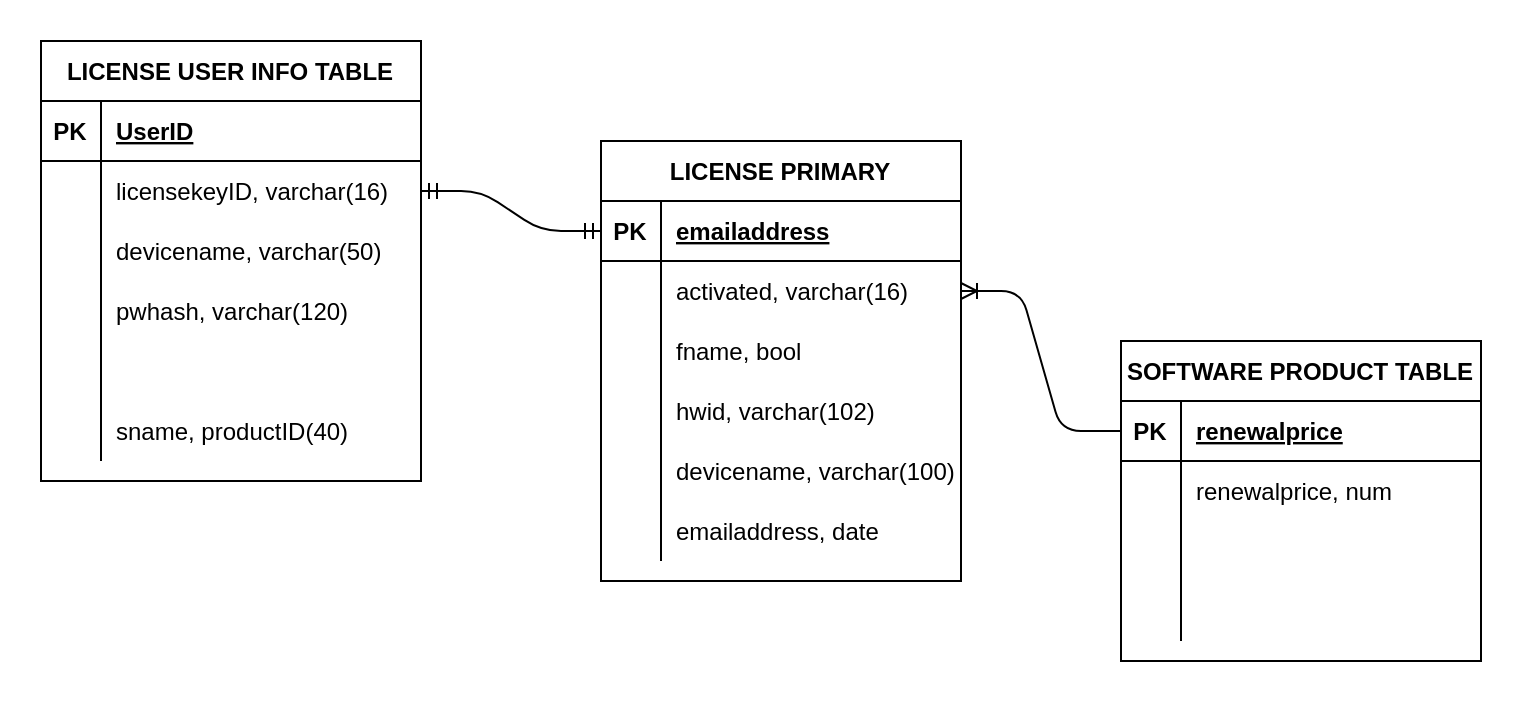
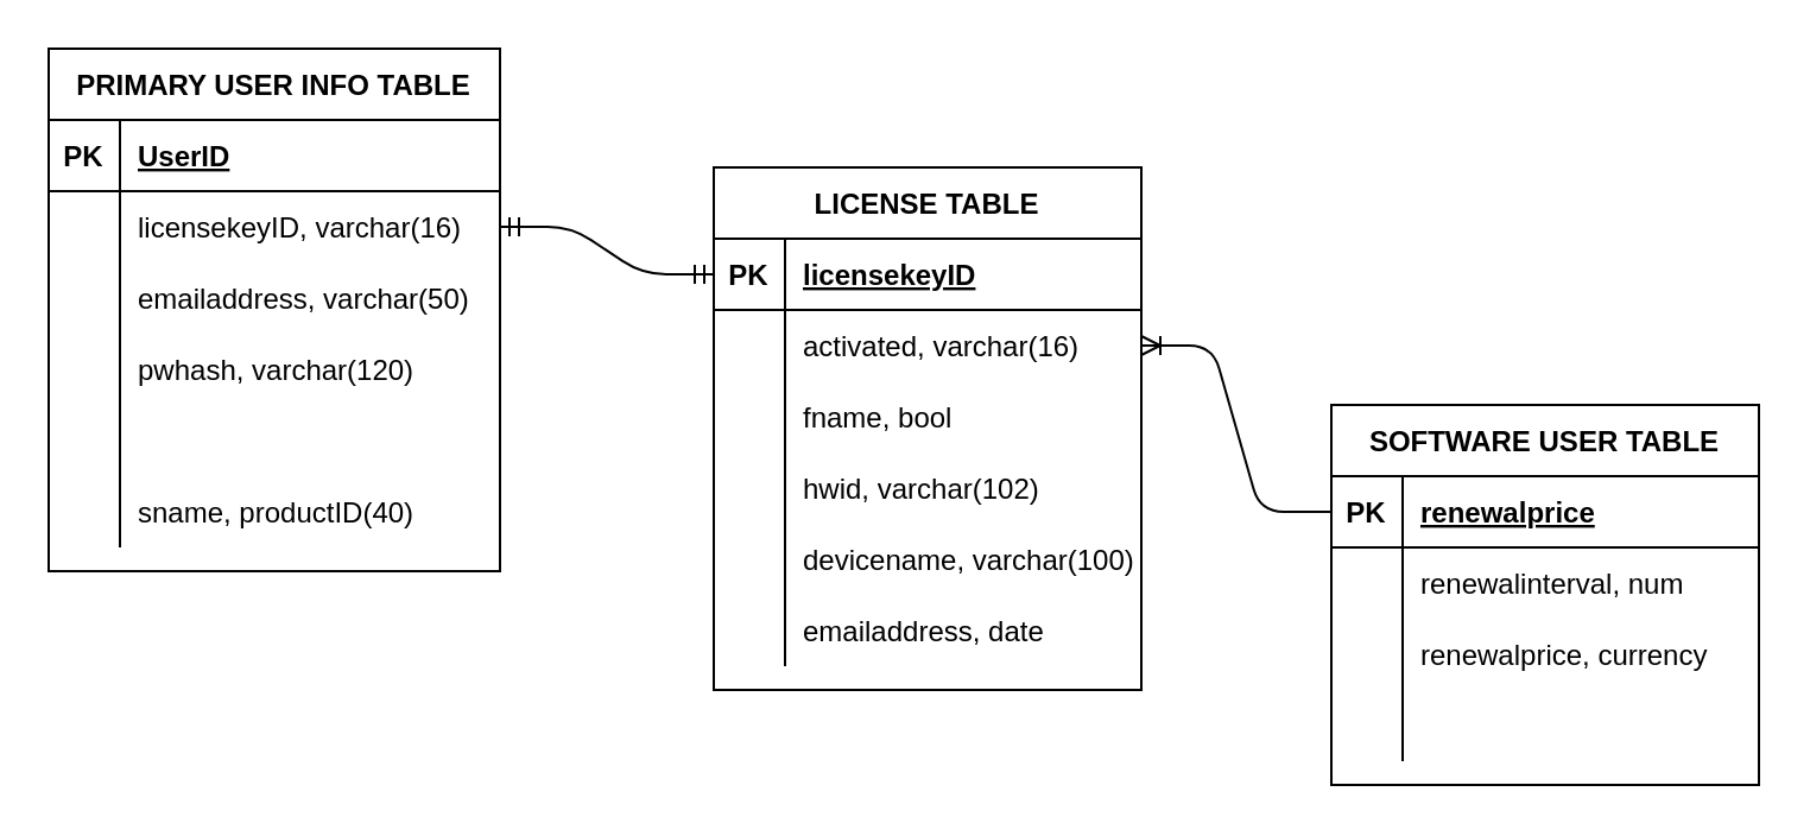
  <mxCell id="0" />
  <mxCell id="1" parent="0" />
- <mxCell id="2" value="LICENSE USER INFO TABLE" style="shape=table;startSize=30;container=1;collapsible=1;childLayout=tableLayout;fixedRows=1;rowLines=0;fontStyle=1;align=center;resizeLast=1;" parent="1" vertex="1"><mxGeometry x="20" y="20" width="190" height="220" as="geometry" /></mxCell>
+ <mxCell id="2" value="PRIMARY USER INFO TABLE" style="shape=table;startSize=30;container=1;collapsible=1;childLayout=tableLayout;fixedRows=1;rowLines=0;fontStyle=1;align=center;resizeLast=1;" parent="1" vertex="1"><mxGeometry x="20" y="20" width="190" height="220" as="geometry" /></mxCell>
  <mxCell id="3" value="" style="shape=partialRectangle;collapsible=0;dropTarget=0;pointerEvents=0;fillColor=none;top=0;left=0;bottom=1;right=0;points=[[0,0.5],[1,0.5]];portConstraint=eastwest;" parent="2" vertex="1"><mxGeometry y="30" width="190" height="30" as="geometry" /></mxCell>
  <mxCell id="4" value="PK" style="shape=partialRectangle;connectable=0;fillColor=none;top=0;left=0;bottom=0;right=0;fontStyle=1;overflow=hidden;" parent="3" vertex="1"><mxGeometry width="30" height="30" as="geometry" /></mxCell>
  <mxCell id="5" value="UserID" style="shape=partialRectangle;connectable=0;fillColor=none;top=0;left=0;bottom=0;right=0;align=left;spacingLeft=6;fontStyle=5;overflow=hidden;" parent="3" vertex="1"><mxGeometry x="30" width="160" height="30" as="geometry" /></mxCell>
  <mxCell id="6" value="" style="shape=partialRectangle;collapsible=0;dropTarget=0;pointerEvents=0;fillColor=none;top=0;left=0;bottom=0;right=0;points=[[0,0.5],[1,0.5]];portConstraint=eastwest;" parent="2" vertex="1"><mxGeometry y="60" width="190" height="30" as="geometry" /></mxCell>
  <mxCell id="7" value="" style="shape=partialRectangle;connectable=0;fillColor=none;top=0;left=0;bottom=0;right=0;editable=1;overflow=hidden;" parent="6" vertex="1"><mxGeometry width="30" height="30" as="geometry" /></mxCell>
  <mxCell id="8" value="licensekeyID, varchar(16)" style="shape=partialRectangle;connectable=0;fillColor=none;top=0;left=0;bottom=0;right=0;align=left;spacingLeft=6;overflow=hidden;" parent="6" vertex="1"><mxGeometry x="30" width="160" height="30" as="geometry" /></mxCell>
  <mxCell id="9" value="" style="shape=partialRectangle;collapsible=0;dropTarget=0;pointerEvents=0;fillColor=none;top=0;left=0;bottom=0;right=0;points=[[0,0.5],[1,0.5]];portConstraint=eastwest;" parent="2" vertex="1"><mxGeometry y="90" width="190" height="30" as="geometry" /></mxCell>
  <mxCell id="10" value="" style="shape=partialRectangle;connectable=0;fillColor=none;top=0;left=0;bottom=0;right=0;editable=1;overflow=hidden;" parent="9" vertex="1"><mxGeometry width="30" height="30" as="geometry" /></mxCell>
- <mxCell id="11" value="devicename, varchar(50)" style="shape=partialRectangle;connectable=0;fillColor=none;top=0;left=0;bottom=0;right=0;align=left;spacingLeft=6;overflow=hidden;" parent="9" vertex="1"><mxGeometry x="30" width="160" height="30" as="geometry" /></mxCell>
+ <mxCell id="11" value="emailaddress, varchar(50)" style="shape=partialRectangle;connectable=0;fillColor=none;top=0;left=0;bottom=0;right=0;align=left;spacingLeft=6;overflow=hidden;" parent="9" vertex="1"><mxGeometry x="30" width="160" height="30" as="geometry" /></mxCell>
  <mxCell id="12" value="" style="shape=partialRectangle;collapsible=0;dropTarget=0;pointerEvents=0;fillColor=none;top=0;left=0;bottom=0;right=0;points=[[0,0.5],[1,0.5]];portConstraint=eastwest;" parent="2" vertex="1"><mxGeometry y="120" width="190" height="30" as="geometry" /></mxCell>
  <mxCell id="13" value="" style="shape=partialRectangle;connectable=0;fillColor=none;top=0;left=0;bottom=0;right=0;editable=1;overflow=hidden;" parent="12" vertex="1"><mxGeometry width="30" height="30" as="geometry" /></mxCell>
  <mxCell id="14" value="pwhash, varchar(120)" style="shape=partialRectangle;connectable=0;fillColor=none;top=0;left=0;bottom=0;right=0;align=left;spacingLeft=6;overflow=hidden;" parent="12" vertex="1"><mxGeometry x="30" width="160" height="30" as="geometry" /></mxCell>
  <mxCell id="15" value="" style="shape=partialRectangle;collapsible=0;dropTarget=0;pointerEvents=0;fillColor=none;top=0;left=0;bottom=0;right=0;points=[[0,0.5],[1,0.5]];portConstraint=eastwest;" parent="2" vertex="1"><mxGeometry y="150" width="190" height="30" as="geometry" /></mxCell>
  <mxCell id="16" value="" style="shape=partialRectangle;connectable=0;fillColor=none;top=0;left=0;bottom=0;right=0;editable=1;overflow=hidden;" parent="15" vertex="1"><mxGeometry width="30" height="30" as="geometry" /></mxCell>
  <mxCell id="17" value="" style="shape=partialRectangle;collapsible=0;dropTarget=0;pointerEvents=0;fillColor=none;top=0;left=0;bottom=0;right=0;points=[[0,0.5],[1,0.5]];portConstraint=eastwest;" parent="2" vertex="1"><mxGeometry y="180" width="190" height="30" as="geometry" /></mxCell>
  <mxCell id="18" value="" style="shape=partialRectangle;connectable=0;fillColor=none;top=0;left=0;bottom=0;right=0;editable=1;overflow=hidden;" parent="17" vertex="1"><mxGeometry width="30" height="30" as="geometry" /></mxCell>
  <mxCell id="19" value="sname, productID(40)" style="shape=partialRectangle;connectable=0;fillColor=none;top=0;left=0;bottom=0;right=0;align=left;spacingLeft=6;overflow=hidden;" parent="17" vertex="1"><mxGeometry x="30" width="160" height="30" as="geometry" /></mxCell>
- <mxCell id="20" value="LICENSE PRIMARY" style="shape=table;startSize=30;container=1;collapsible=1;childLayout=tableLayout;fixedRows=1;rowLines=0;fontStyle=1;align=center;resizeLast=1;" parent="1" vertex="1"><mxGeometry x="300" y="70" width="180" height="220" as="geometry" /></mxCell>
+ <mxCell id="20" value="LICENSE TABLE" style="shape=table;startSize=30;container=1;collapsible=1;childLayout=tableLayout;fixedRows=1;rowLines=0;fontStyle=1;align=center;resizeLast=1;" parent="1" vertex="1"><mxGeometry x="300" y="70" width="180" height="220" as="geometry" /></mxCell>
  <mxCell id="21" value="" style="shape=partialRectangle;collapsible=0;dropTarget=0;pointerEvents=0;fillColor=none;top=0;left=0;bottom=1;right=0;points=[[0,0.5],[1,0.5]];portConstraint=eastwest;" parent="20" vertex="1"><mxGeometry y="30" width="180" height="30" as="geometry" /></mxCell>
  <mxCell id="22" value="PK" style="shape=partialRectangle;connectable=0;fillColor=none;top=0;left=0;bottom=0;right=0;fontStyle=1;overflow=hidden;" parent="21" vertex="1"><mxGeometry width="30" height="30" as="geometry" /></mxCell>
- <mxCell id="23" value="emailaddress" style="shape=partialRectangle;connectable=0;fillColor=none;top=0;left=0;bottom=0;right=0;align=left;spacingLeft=6;fontStyle=5;overflow=hidden;" parent="21" vertex="1"><mxGeometry x="30" width="150" height="30" as="geometry" /></mxCell>
+ <mxCell id="23" value="licensekeyID" style="shape=partialRectangle;connectable=0;fillColor=none;top=0;left=0;bottom=0;right=0;align=left;spacingLeft=6;fontStyle=5;overflow=hidden;" parent="21" vertex="1"><mxGeometry x="30" width="150" height="30" as="geometry" /></mxCell>
  <mxCell id="24" value="" style="shape=partialRectangle;collapsible=0;dropTarget=0;pointerEvents=0;fillColor=none;top=0;left=0;bottom=0;right=0;points=[[0,0.5],[1,0.5]];portConstraint=eastwest;" parent="20" vertex="1"><mxGeometry y="60" width="180" height="30" as="geometry" /></mxCell>
  <mxCell id="25" value="" style="shape=partialRectangle;connectable=0;fillColor=none;top=0;left=0;bottom=0;right=0;editable=1;overflow=hidden;" parent="24" vertex="1"><mxGeometry width="30" height="30" as="geometry" /></mxCell>
  <mxCell id="26" value="activated, varchar(16)" style="shape=partialRectangle;connectable=0;fillColor=none;top=0;left=0;bottom=0;right=0;align=left;spacingLeft=6;overflow=hidden;" parent="24" vertex="1"><mxGeometry x="30" width="150" height="30" as="geometry" /></mxCell>
  <mxCell id="27" value="" style="shape=partialRectangle;collapsible=0;dropTarget=0;pointerEvents=0;fillColor=none;top=0;left=0;bottom=0;right=0;points=[[0,0.5],[1,0.5]];portConstraint=eastwest;" parent="20" vertex="1"><mxGeometry y="90" width="180" height="30" as="geometry" /></mxCell>
  <mxCell id="28" value="" style="shape=partialRectangle;connectable=0;fillColor=none;top=0;left=0;bottom=0;right=0;editable=1;overflow=hidden;" parent="27" vertex="1"><mxGeometry width="30" height="30" as="geometry" /></mxCell>
  <mxCell id="29" value="fname, bool" style="shape=partialRectangle;connectable=0;fillColor=none;top=0;left=0;bottom=0;right=0;align=left;spacingLeft=6;overflow=hidden;fontStyle=0" parent="27" vertex="1"><mxGeometry x="30" width="150" height="30" as="geometry" /></mxCell>
  <mxCell id="30" value="" style="shape=partialRectangle;collapsible=0;dropTarget=0;pointerEvents=0;fillColor=none;top=0;left=0;bottom=0;right=0;points=[[0,0.5],[1,0.5]];portConstraint=eastwest;" parent="20" vertex="1"><mxGeometry y="120" width="180" height="30" as="geometry" /></mxCell>
  <mxCell id="31" value="" style="shape=partialRectangle;connectable=0;fillColor=none;top=0;left=0;bottom=0;right=0;editable=1;overflow=hidden;" parent="30" vertex="1"><mxGeometry width="30" height="30" as="geometry" /></mxCell>
  <mxCell id="32" value="hwid, varchar(102)" style="shape=partialRectangle;connectable=0;fillColor=none;top=0;left=0;bottom=0;right=0;align=left;spacingLeft=6;overflow=hidden;" parent="30" vertex="1"><mxGeometry x="30" width="150" height="30" as="geometry" /></mxCell>
  <mxCell id="33" value="" style="shape=partialRectangle;collapsible=0;dropTarget=0;pointerEvents=0;fillColor=none;top=0;left=0;bottom=0;right=0;points=[[0,0.5],[1,0.5]];portConstraint=eastwest;" parent="20" vertex="1"><mxGeometry y="150" width="180" height="30" as="geometry" /></mxCell>
  <mxCell id="34" value="" style="shape=partialRectangle;connectable=0;fillColor=none;top=0;left=0;bottom=0;right=0;editable=1;overflow=hidden;" parent="33" vertex="1"><mxGeometry width="30" height="30" as="geometry" /></mxCell>
  <mxCell id="35" value="devicename, varchar(100)" style="shape=partialRectangle;connectable=0;fillColor=none;top=0;left=0;bottom=0;right=0;align=left;spacingLeft=6;overflow=hidden;" parent="33" vertex="1"><mxGeometry x="30" width="150" height="30" as="geometry" /></mxCell>
  <mxCell id="36" value="" style="shape=partialRectangle;collapsible=0;dropTarget=0;pointerEvents=0;fillColor=none;top=0;left=0;bottom=0;right=0;points=[[0,0.5],[1,0.5]];portConstraint=eastwest;" parent="20" vertex="1"><mxGeometry y="180" width="180" height="30" as="geometry" /></mxCell>
  <mxCell id="37" value="" style="shape=partialRectangle;connectable=0;fillColor=none;top=0;left=0;bottom=0;right=0;editable=1;overflow=hidden;" parent="36" vertex="1"><mxGeometry width="30" height="30" as="geometry" /></mxCell>
  <mxCell id="38" value="emailaddress, date" style="shape=partialRectangle;connectable=0;fillColor=none;top=0;left=0;bottom=0;right=0;align=left;spacingLeft=6;overflow=hidden;" parent="36" vertex="1"><mxGeometry x="30" width="150" height="30" as="geometry" /></mxCell>
  <mxCell id="39" value="" style="edgeStyle=entityRelationEdgeStyle;fontSize=12;html=1;endArrow=ERmandOne;startArrow=ERmandOne;entryX=0;entryY=0.5;entryDx=0;entryDy=0;exitX=1;exitY=0.5;exitDx=0;exitDy=0;" parent="1" source="6" target="21" edge="1"><mxGeometry width="100" height="100" relative="1" as="geometry"><mxPoint x="430" y="200" as="sourcePoint" /><mxPoint x="530" y="100" as="targetPoint" /></mxGeometry></mxCell>
- <mxCell id="40" value="SOFTWARE PRODUCT TABLE" style="shape=table;startSize=30;container=1;collapsible=1;childLayout=tableLayout;fixedRows=1;rowLines=0;fontStyle=1;align=center;resizeLast=1;" parent="1" vertex="1"><mxGeometry x="560" y="170" width="180" height="160" as="geometry" /></mxCell>
+ <mxCell id="40" value="SOFTWARE USER TABLE" style="shape=table;startSize=30;container=1;collapsible=1;childLayout=tableLayout;fixedRows=1;rowLines=0;fontStyle=1;align=center;resizeLast=1;" parent="1" vertex="1"><mxGeometry x="560" y="170" width="180" height="160" as="geometry" /></mxCell>
  <mxCell id="41" value="" style="shape=partialRectangle;collapsible=0;dropTarget=0;pointerEvents=0;fillColor=none;top=0;left=0;bottom=1;right=0;points=[[0,0.5],[1,0.5]];portConstraint=eastwest;" parent="40" vertex="1"><mxGeometry y="30" width="180" height="30" as="geometry" /></mxCell>
  <mxCell id="42" value="PK" style="shape=partialRectangle;connectable=0;fillColor=none;top=0;left=0;bottom=0;right=0;fontStyle=1;overflow=hidden;" parent="41" vertex="1"><mxGeometry width="30" height="30" as="geometry" /></mxCell>
  <mxCell id="43" value="renewalprice" style="shape=partialRectangle;connectable=0;fillColor=none;top=0;left=0;bottom=0;right=0;align=left;spacingLeft=6;fontStyle=5;overflow=hidden;" parent="41" vertex="1"><mxGeometry x="30" width="150" height="30" as="geometry" /></mxCell>
  <mxCell id="44" value="" style="shape=partialRectangle;collapsible=0;dropTarget=0;pointerEvents=0;fillColor=none;top=0;left=0;bottom=0;right=0;points=[[0,0.5],[1,0.5]];portConstraint=eastwest;" parent="40" vertex="1"><mxGeometry y="60" width="180" height="30" as="geometry" /></mxCell>
  <mxCell id="45" value="" style="shape=partialRectangle;connectable=0;fillColor=none;top=0;left=0;bottom=0;right=0;editable=1;overflow=hidden;" parent="44" vertex="1"><mxGeometry width="30" height="30" as="geometry" /></mxCell>
- <mxCell id="46" value="renewalprice, num" style="shape=partialRectangle;connectable=0;fillColor=none;top=0;left=0;bottom=0;right=0;align=left;spacingLeft=6;overflow=hidden;" parent="44" vertex="1"><mxGeometry x="30" width="150" height="30" as="geometry" /></mxCell>
+ <mxCell id="46" value="renewalinterval, num" style="shape=partialRectangle;connectable=0;fillColor=none;top=0;left=0;bottom=0;right=0;align=left;spacingLeft=6;overflow=hidden;" parent="44" vertex="1"><mxGeometry x="30" width="150" height="30" as="geometry" /></mxCell>
  <mxCell id="47" value="" style="shape=partialRectangle;collapsible=0;dropTarget=0;pointerEvents=0;fillColor=none;top=0;left=0;bottom=0;right=0;points=[[0,0.5],[1,0.5]];portConstraint=eastwest;" parent="40" vertex="1"><mxGeometry y="90" width="180" height="30" as="geometry" /></mxCell>
  <mxCell id="48" value="" style="shape=partialRectangle;connectable=0;fillColor=none;top=0;left=0;bottom=0;right=0;editable=1;overflow=hidden;" parent="47" vertex="1"><mxGeometry width="30" height="30" as="geometry" /></mxCell>
+ <mxCell id="49" value="renewalprice, currency" style="shape=partialRectangle;connectable=0;fillColor=none;top=0;left=0;bottom=0;right=0;align=left;spacingLeft=6;overflow=hidden;" parent="47" vertex="1"><mxGeometry x="30" width="150" height="30" as="geometry" /></mxCell>
  <mxCell id="50" value="" style="shape=partialRectangle;collapsible=0;dropTarget=0;pointerEvents=0;fillColor=none;top=0;left=0;bottom=0;right=0;points=[[0,0.5],[1,0.5]];portConstraint=eastwest;" parent="40" vertex="1"><mxGeometry y="120" width="180" height="30" as="geometry" /></mxCell>
  <mxCell id="51" value="" style="shape=partialRectangle;connectable=0;fillColor=none;top=0;left=0;bottom=0;right=0;editable=1;overflow=hidden;" parent="50" vertex="1"><mxGeometry width="30" height="30" as="geometry" /></mxCell>
  <mxCell id="52" value="" style="shape=partialRectangle;connectable=0;fillColor=none;top=0;left=0;bottom=0;right=0;align=left;spacingLeft=6;overflow=hidden;" parent="50" vertex="1"><mxGeometry x="30" width="150" height="30" as="geometry" /></mxCell>
  <mxCell id="53" value="" style="edgeStyle=entityRelationEdgeStyle;fontSize=12;html=1;endArrow=ERoneToMany;entryX=1;entryY=0.5;entryDx=0;entryDy=0;exitX=0;exitY=0.5;exitDx=0;exitDy=0;" edge="1" parent="1" source="41" target="24"><mxGeometry width="100" height="100" relative="1" as="geometry"><mxPoint x="300" y="160" as="sourcePoint" /><mxPoint x="400" y="60" as="targetPoint" /></mxGeometry></mxCell>
